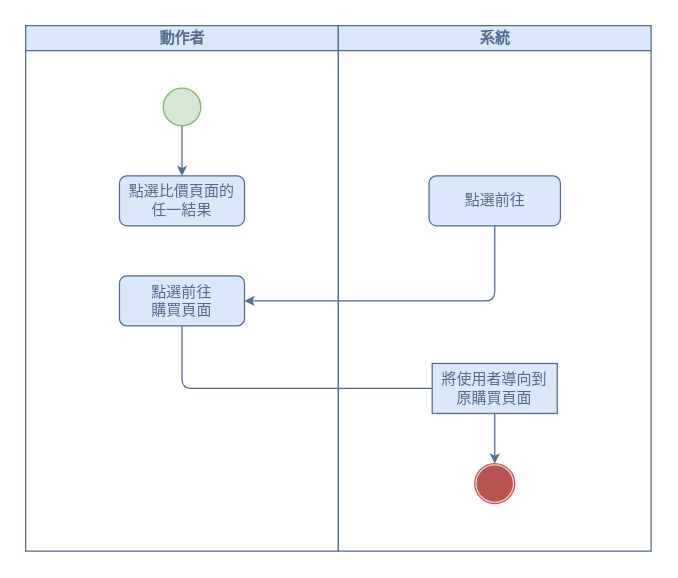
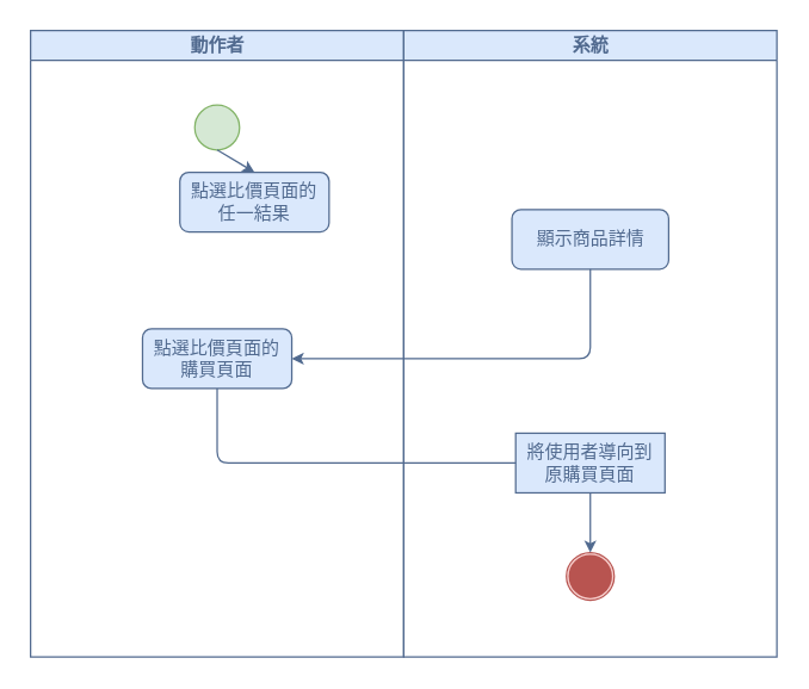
  <mxCell id="0" />
  <mxCell id="1" parent="0" />
  <mxCell id="2" value="&lt;font color=&quot;#516a8f&quot;&gt;動作者&lt;/font&gt;" style="swimlane;html=1;startSize=20;fillColor=#dae8fc;strokeColor=#516A8F;" parent="1" vertex="1"><mxGeometry x="20" y="20" width="250" height="420" as="geometry" /></mxCell>
- <mxCell id="3" value="&lt;font color=&quot;#516a8f&quot;&gt;點選比價頁面的&lt;br&gt;任一結果&lt;/font&gt;" style="rounded=1;whiteSpace=wrap;html=1;shadow=0;comic=0;labelBackgroundColor=none;strokeWidth=1;fontFamily=Verdana;fontSize=12;align=center;arcSize=15;fillColor=#dae8fc;strokeColor=#516A8F;glass=0;" parent="2" vertex="1"><mxGeometry x="75" y="120" width="100" height="40" as="geometry" /></mxCell>
+ <mxCell id="3" value="&lt;font color=&quot;#516a8f&quot;&gt;點選比價頁面的&lt;br&gt;任一結果&lt;/font&gt;" style="rounded=1;whiteSpace=wrap;html=1;shadow=0;comic=0;labelBackgroundColor=none;strokeWidth=1;fontFamily=Verdana;fontSize=12;align=center;arcSize=15;fillColor=#dae8fc;strokeColor=#516A8F;glass=0;" parent="2" vertex="1"><mxGeometry x="100" y="95" width="100" height="40" as="geometry" /></mxCell>
  <mxCell id="4" value="" style="ellipse;whiteSpace=wrap;html=1;rounded=0;shadow=0;comic=0;labelBackgroundColor=none;strokeWidth=1;fillColor=#d5e8d4;fontFamily=Verdana;fontSize=12;align=center;strokeColor=#82b366;" parent="2" vertex="1"><mxGeometry x="110" y="50" width="30" height="30" as="geometry" /></mxCell>
  <mxCell id="5" style="edgeStyle=none;rounded=0;html=1;labelBackgroundColor=none;startArrow=none;startFill=0;startSize=5;endArrow=classic;endFill=1;endSize=5;jettySize=auto;orthogonalLoop=1;strokeWidth=1;fontFamily=Verdana;fontSize=12;exitX=0.5;exitY=1;exitDx=0;exitDy=0;strokeColor=#516A8F;arcSize=20;entryX=0.5;entryY=0;entryDx=0;entryDy=0;" parent="2" source="4" target="3" edge="1"><mxGeometry relative="1" as="geometry"><mxPoint x="89.55" y="260.0" as="sourcePoint" /><mxPoint x="125" y="110" as="targetPoint" /></mxGeometry></mxCell>
- <mxCell id="6" value="&lt;font color=&quot;#516a8f&quot;&gt;點選前往&lt;br&gt;購買頁面&lt;/font&gt;" style="rounded=1;whiteSpace=wrap;html=1;shadow=0;comic=0;labelBackgroundColor=none;strokeWidth=1;fontFamily=Verdana;fontSize=12;align=center;arcSize=15;fillColor=#dae8fc;strokeColor=#516A8F;glass=0;" parent="2" vertex="1"><mxGeometry x="75" y="200" width="100" height="40" as="geometry" /></mxCell>
+ <mxCell id="6" value="&lt;font color=&quot;#516a8f&quot;&gt;點選比價頁面的&lt;br&gt;購買頁面&lt;/font&gt;" style="rounded=1;whiteSpace=wrap;html=1;shadow=0;comic=0;labelBackgroundColor=none;strokeWidth=1;fontFamily=Verdana;fontSize=12;align=center;arcSize=15;fillColor=#dae8fc;strokeColor=#516A8F;glass=0;" parent="2" vertex="1"><mxGeometry x="75" y="200" width="100" height="40" as="geometry" /></mxCell>
  <mxCell id="7" value="&lt;font color=&quot;#516a8f&quot;&gt;系統&lt;/font&gt;" style="swimlane;html=1;startSize=20;fillColor=#dae8fc;strokeColor=#516A8F;" parent="1" vertex="1"><mxGeometry x="270" y="20" width="250" height="420" as="geometry" /></mxCell>
- <mxCell id="8" value="&lt;font color=&quot;#516a8f&quot;&gt;點選前往&lt;/font&gt;" style="rounded=1;whiteSpace=wrap;html=1;shadow=0;comic=0;labelBackgroundColor=none;strokeWidth=1;fontFamily=Verdana;fontSize=12;align=center;arcSize=15;fillColor=#dae8fc;strokeColor=#516A8F;glass=0;" parent="7" vertex="1"><mxGeometry x="72.5" y="120" width="105" height="40" as="geometry" /></mxCell>
+ <mxCell id="8" value="&lt;font color=&quot;#516a8f&quot;&gt;顯示商品詳情&lt;/font&gt;" style="rounded=1;whiteSpace=wrap;html=1;shadow=0;comic=0;labelBackgroundColor=none;strokeWidth=1;fontFamily=Verdana;fontSize=12;align=center;arcSize=15;fillColor=#dae8fc;strokeColor=#516A8F;glass=0;" parent="7" vertex="1"><mxGeometry x="72.5" y="120" width="105" height="40" as="geometry" /></mxCell>
  <mxCell id="9" value="" style="group" parent="7" vertex="1" connectable="0"><mxGeometry x="109" y="350" width="32" height="32" as="geometry" /></mxCell>
  <mxCell id="10" value="" style="ellipse;whiteSpace=wrap;html=1;aspect=fixed;fillColor=#b85450;strokeColor=#f8cecc;" parent="9" vertex="1"><mxGeometry x="1" y="1" width="30" height="30" as="geometry" /></mxCell>
  <mxCell id="11" value="" style="ellipse;whiteSpace=wrap;html=1;aspect=fixed;fillColor=none;strokeColor=#B85450;" parent="9" vertex="1"><mxGeometry width="32" height="32" as="geometry" /></mxCell>
  <mxCell id="12" value="&lt;font color=&quot;#516a8f&quot;&gt;將使用者導向到&lt;br&gt;原購買頁面&lt;br&gt;&lt;/font&gt;" style="whiteSpace=wrap;html=1;shadow=0;comic=0;labelBackgroundColor=none;strokeWidth=1;fontFamily=Verdana;fontSize=12;align=center;arcSize=15;fillColor=#dae8fc;strokeColor=#516A8F;glass=0;rounded=0;" vertex="1" parent="7"><mxGeometry x="75" y="270" width="100" height="40" as="geometry" /></mxCell>
  <mxCell id="13" style="edgeStyle=none;rounded=0;html=1;labelBackgroundColor=none;startArrow=none;startFill=0;startSize=5;endArrow=classic;endFill=1;endSize=5;jettySize=auto;orthogonalLoop=1;strokeWidth=1;fontFamily=Verdana;fontSize=12;exitX=0.5;exitY=1;exitDx=0;exitDy=0;strokeColor=#516A8F;arcSize=20;entryX=0.5;entryY=0;entryDx=0;entryDy=0;" edge="1" parent="7" source="12" target="11"><mxGeometry relative="1" as="geometry"><mxPoint x="124.71" y="310" as="sourcePoint" /><mxPoint x="124.71" y="350" as="targetPoint" /></mxGeometry></mxCell>
  <mxCell id="14" style="edgeStyle=none;rounded=1;html=1;labelBackgroundColor=none;startArrow=none;startFill=0;startSize=5;endArrow=classic;endFill=1;endSize=5;jettySize=auto;orthogonalLoop=1;strokeWidth=1;fontFamily=Verdana;fontSize=12;strokeColor=#516A8F;arcSize=15;exitX=0.5;exitY=1;exitDx=0;exitDy=0;entryX=1;entryY=0.5;entryDx=0;entryDy=0;" parent="1" source="8" target="6" edge="1"><mxGeometry relative="1" as="geometry"><mxPoint x="195" y="345" as="sourcePoint" /><mxPoint x="400" y="390" as="targetPoint" /><Array as="points"><mxPoint x="395" y="240" /></Array></mxGeometry></mxCell>
  <mxCell id="15" style="edgeStyle=none;rounded=1;html=1;labelBackgroundColor=none;startArrow=none;startFill=0;startSize=5;endArrow=none;endFill=1;endSize=5;jettySize=auto;orthogonalLoop=1;strokeWidth=1;fontFamily=Verdana;fontSize=12;strokeColor=#516A8F;arcSize=15;exitX=0.5;exitY=1;exitDx=0;exitDy=0;entryX=0;entryY=0.5;entryDx=0;entryDy=0;" edge="1" parent="1" source="6" target="12"><mxGeometry relative="1" as="geometry"><mxPoint x="405" y="190" as="sourcePoint" /><mxPoint x="340" y="320" as="targetPoint" /><Array as="points"><mxPoint x="145" y="310" /></Array></mxGeometry></mxCell>
